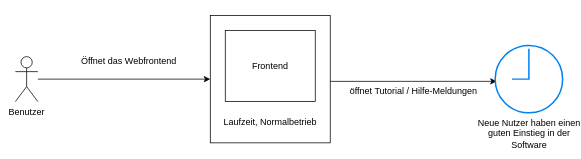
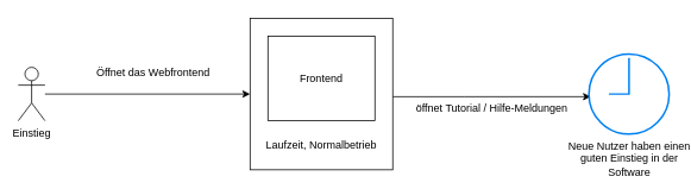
  <mxCell id="0" />
  <mxCell id="1" parent="0" />
  <mxCell id="2" style="edgeStyle=orthogonalEdgeStyle;rounded=0;orthogonalLoop=1;jettySize=auto;html=1;entryX=0.022;entryY=0.533;entryDx=0;entryDy=0;entryPerimeter=0;" edge="1" parent="1" source="4" target="9"><mxGeometry relative="1" as="geometry"><Array as="points"><mxPoint x="520" y="108" /><mxPoint x="520" y="108" /></Array></mxGeometry></mxCell>
  <mxCell id="3" value="öffnet Tutorial / Hilfe-Meldungen" style="text;html=1;align=center;verticalAlign=middle;resizable=0;points=[];labelBackgroundColor=#ffffff;" vertex="1" connectable="0" parent="2"><mxGeometry x="-0.598" y="-4" relative="1" as="geometry"><mxPoint x="65" y="8" as="offset" /></mxGeometry></mxCell>
  <mxCell id="4" value="&lt;div&gt;&lt;br&gt;&lt;/div&gt;&lt;div&gt;&lt;br&gt;&lt;/div&gt;&lt;div&gt;&lt;br&gt;&lt;/div&gt;&lt;div&gt;&lt;br&gt;&lt;/div&gt;&lt;div&gt;&lt;br&gt;&lt;/div&gt;&lt;div&gt;&lt;br&gt;&lt;/div&gt;&lt;div&gt;&lt;br&gt;&lt;/div&gt;&lt;div&gt;&lt;br&gt;&lt;/div&gt;&lt;div&gt;Laufzeit, Normalbetrieb&lt;br&gt;&lt;/div&gt;" style="rounded=0;whiteSpace=wrap;html=1;" vertex="1" parent="1"><mxGeometry x="280" y="20" width="160" height="170" as="geometry" /></mxCell>
  <mxCell id="5" value="Frontend" style="rounded=0;whiteSpace=wrap;html=1;" vertex="1" parent="1"><mxGeometry x="300" y="40" width="120" height="95" as="geometry" /></mxCell>
  <mxCell id="6" style="edgeStyle=orthogonalEdgeStyle;rounded=0;orthogonalLoop=1;jettySize=auto;html=1;entryX=0;entryY=0.5;entryDx=0;entryDy=0;" edge="1" parent="1" source="8" target="4"><mxGeometry relative="1" as="geometry" /></mxCell>
  <mxCell id="7" value="&lt;div&gt;Öffnet das Webfrontend &lt;br&gt;&lt;/div&gt;" style="text;html=1;align=center;verticalAlign=middle;resizable=0;points=[];labelBackgroundColor=#ffffff;" vertex="1" connectable="0" parent="6"><mxGeometry x="-0.243" y="-5" relative="1" as="geometry"><mxPoint x="33" y="-30" as="offset" /></mxGeometry></mxCell>
- <mxCell id="8" value="Benutzer" style="shape=umlActor;verticalLabelPosition=bottom;labelBackgroundColor=#ffffff;verticalAlign=top;html=1;outlineConnect=0;" vertex="1" parent="1"><mxGeometry x="20" y="75" width="30" height="60" as="geometry" /></mxCell>
+ <mxCell id="8" value="Einstieg" style="shape=umlActor;verticalLabelPosition=bottom;labelBackgroundColor=#ffffff;verticalAlign=top;html=1;outlineConnect=0;" vertex="1" parent="1"><mxGeometry x="20" y="75" width="30" height="60" as="geometry" /></mxCell>
  <mxCell id="9" value="&lt;div&gt;Neue Nutzer haben einen &lt;br&gt;&lt;/div&gt;&lt;div&gt;guten Einstieg in der&lt;/div&gt;&lt;div&gt;Software&lt;br&gt;&lt;/div&gt;" style="html=1;verticalLabelPosition=bottom;align=center;labelBackgroundColor=#ffffff;verticalAlign=top;strokeWidth=2;strokeColor=#0080F0;shadow=0;dashed=0;shape=mxgraph.ios7.icons.clock;" vertex="1" parent="1"><mxGeometry x="660" y="60" width="90" height="90" as="geometry" /></mxCell>
